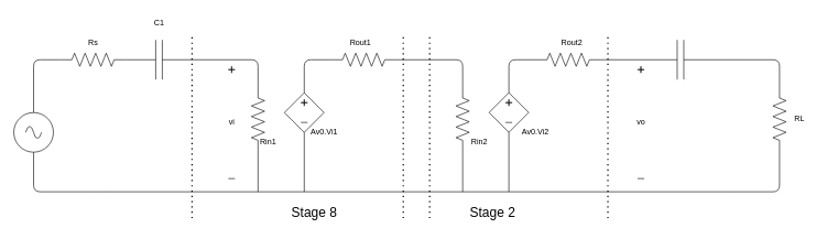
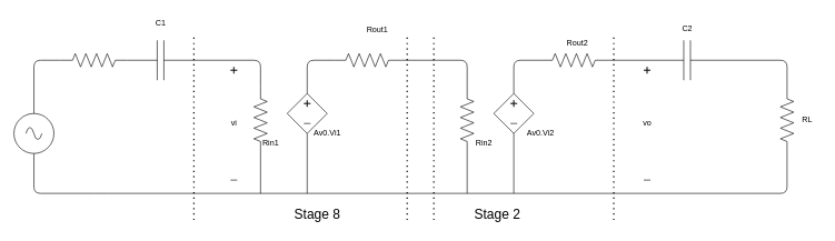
  <mxCell id="0" />
  <mxCell id="1" parent="0" />
  <mxCell id="2" value="" style="pointerEvents=1;verticalLabelPosition=bottom;shadow=0;dashed=0;align=center;html=1;verticalAlign=top;shape=mxgraph.electrical.resistors.resistor_2;direction=south;" vertex="1" parent="1"><mxGeometry x="380" y="130" width="20" height="100" as="geometry" /></mxCell>
  <mxCell id="3" value="" style="group" vertex="1" connectable="0" parent="1"><mxGeometry x="430" y="140" width="60" height="60" as="geometry" /></mxCell>
  <mxCell id="4" value="" style="pointerEvents=1;verticalLabelPosition=bottom;shadow=0;dashed=0;align=center;html=1;verticalAlign=top;shape=mxgraph.electrical.signal_sources.source;aspect=fixed;points=[[0.5,0,0],[1,0.5,0],[0.5,1,0],[0,0.5,0]];elSignalType=none;elSourceType=dependent;" vertex="1" parent="3"><mxGeometry width="60" height="60" as="geometry" /></mxCell>
  <mxCell id="5" value="" style="shape=cross;whiteSpace=wrap;html=1;size=0;" vertex="1" parent="3"><mxGeometry x="25" y="10" width="10" height="10" as="geometry" /></mxCell>
  <mxCell id="6" value="" style="endArrow=none;html=1;" edge="1" parent="3"><mxGeometry width="50" height="50" relative="1" as="geometry"><mxPoint x="25" y="45" as="sourcePoint" /><mxPoint x="35" y="45" as="targetPoint" /></mxGeometry></mxCell>
  <mxCell id="7" value="" style="shape=cross;whiteSpace=wrap;html=1;size=0;" vertex="1" parent="3"><mxGeometry x="-85" y="-40" width="10" height="10" as="geometry" /></mxCell>
  <mxCell id="8" value="" style="shape=cross;whiteSpace=wrap;html=1;size=0;" vertex="1" parent="3"><mxGeometry x="535" y="-40" width="10" height="10" as="geometry" /></mxCell>
  <mxCell id="9" value="" style="pointerEvents=1;verticalLabelPosition=bottom;shadow=0;dashed=0;align=center;html=1;verticalAlign=top;shape=mxgraph.electrical.resistors.resistor_2;direction=west;" vertex="1" parent="1"><mxGeometry x="500" y="80" width="100" height="20" as="geometry" /></mxCell>
  <mxCell id="10" value="" style="endArrow=none;html=1;exitX=1;exitY=0.5;exitDx=0;exitDy=0;exitPerimeter=0;entryX=0;entryY=0.5;entryDx=0;entryDy=0;entryPerimeter=0;" edge="1" parent="1" target="2"><mxGeometry width="50" height="50" relative="1" as="geometry"><mxPoint x="290" y="90" as="sourcePoint" /><mxPoint x="410" y="10" as="targetPoint" /><Array as="points"><mxPoint x="390" y="90" /></Array></mxGeometry></mxCell>
  <mxCell id="11" value="" style="endArrow=none;html=1;exitX=0.5;exitY=0;exitDx=0;exitDy=0;exitPerimeter=0;entryX=1;entryY=0.5;entryDx=0;entryDy=0;entryPerimeter=0;" edge="1" parent="1" source="4" target="9"><mxGeometry width="50" height="50" relative="1" as="geometry"><mxPoint x="310" y="60" as="sourcePoint" /><mxPoint x="360" y="10" as="targetPoint" /><Array as="points"><mxPoint x="460" y="90" /></Array></mxGeometry></mxCell>
  <mxCell id="12" value="" style="endArrow=none;html=1;entryX=0.5;entryY=1;entryDx=0;entryDy=0;entryPerimeter=0;" edge="1" parent="1" target="4"><mxGeometry width="50" height="50" relative="1" as="geometry"><mxPoint x="460" y="290" as="sourcePoint" /><mxPoint x="480" y="210" as="targetPoint" /></mxGeometry></mxCell>
  <mxCell id="13" value="" style="endArrow=none;html=1;entryX=1;entryY=0.5;entryDx=0;entryDy=0;entryPerimeter=0;" edge="1" parent="1" target="2"><mxGeometry width="50" height="50" relative="1" as="geometry"><mxPoint x="390" y="290" as="sourcePoint" /><mxPoint x="470" y="210" as="targetPoint" /></mxGeometry></mxCell>
  <mxCell id="14" value="" style="pointerEvents=1;verticalLabelPosition=bottom;shadow=0;dashed=0;align=center;html=1;verticalAlign=top;shape=mxgraph.electrical.resistors.resistor_2;direction=south;" vertex="1" parent="1"><mxGeometry x="690" y="130" width="20" height="100" as="geometry" /></mxCell>
  <mxCell id="15" value="" style="group" vertex="1" connectable="0" parent="1"><mxGeometry x="740" y="140" width="60" height="60" as="geometry" /></mxCell>
  <mxCell id="16" value="" style="pointerEvents=1;verticalLabelPosition=bottom;shadow=0;dashed=0;align=center;html=1;verticalAlign=top;shape=mxgraph.electrical.signal_sources.source;aspect=fixed;points=[[0.5,0,0],[1,0.5,0],[0.5,1,0],[0,0.5,0]];elSignalType=none;elSourceType=dependent;" vertex="1" parent="15"><mxGeometry width="60" height="60" as="geometry" /></mxCell>
  <mxCell id="17" value="" style="shape=cross;whiteSpace=wrap;html=1;size=0;" vertex="1" parent="15"><mxGeometry x="25" y="10" width="10" height="10" as="geometry" /></mxCell>
  <mxCell id="18" value="" style="endArrow=none;html=1;" edge="1" parent="15"><mxGeometry width="50" height="50" relative="1" as="geometry"><mxPoint x="25" y="45" as="sourcePoint" /><mxPoint x="35" y="45" as="targetPoint" /></mxGeometry></mxCell>
  <mxCell id="19" value="" style="pointerEvents=1;verticalLabelPosition=bottom;shadow=0;dashed=0;align=center;html=1;verticalAlign=top;shape=mxgraph.electrical.resistors.resistor_2;direction=west;" vertex="1" parent="1"><mxGeometry x="810" y="80" width="100" height="20" as="geometry" /></mxCell>
  <mxCell id="20" value="" style="endArrow=none;html=1;exitX=1;exitY=0.5;exitDx=0;exitDy=0;exitPerimeter=0;entryX=0;entryY=0.5;entryDx=0;entryDy=0;entryPerimeter=0;" edge="1" parent="1" target="14"><mxGeometry width="50" height="50" relative="1" as="geometry"><mxPoint x="600" y="90" as="sourcePoint" /><mxPoint x="720" y="10" as="targetPoint" /><Array as="points"><mxPoint x="700" y="90" /></Array></mxGeometry></mxCell>
  <mxCell id="21" value="" style="endArrow=none;html=1;exitX=0.5;exitY=0;exitDx=0;exitDy=0;exitPerimeter=0;entryX=1;entryY=0.5;entryDx=0;entryDy=0;entryPerimeter=0;" edge="1" parent="1" source="16" target="19"><mxGeometry width="50" height="50" relative="1" as="geometry"><mxPoint x="620" y="60" as="sourcePoint" /><mxPoint x="670" y="10" as="targetPoint" /><Array as="points"><mxPoint x="770" y="90" /></Array></mxGeometry></mxCell>
  <mxCell id="22" value="" style="endArrow=none;html=1;entryX=0.5;entryY=1;entryDx=0;entryDy=0;entryPerimeter=0;" edge="1" parent="1" target="16"><mxGeometry width="50" height="50" relative="1" as="geometry"><mxPoint x="770" y="290" as="sourcePoint" /><mxPoint x="790" y="210" as="targetPoint" /></mxGeometry></mxCell>
  <mxCell id="23" value="" style="endArrow=none;html=1;entryX=1;entryY=0.5;entryDx=0;entryDy=0;entryPerimeter=0;" edge="1" parent="1" target="14"><mxGeometry width="50" height="50" relative="1" as="geometry"><mxPoint x="700" y="290" as="sourcePoint" /><mxPoint x="780" y="210" as="targetPoint" /></mxGeometry></mxCell>
  <mxCell id="24" value="" style="endArrow=none;dashed=1;html=1;dashPattern=1 3;strokeWidth=2;" edge="1" parent="1"><mxGeometry width="50" height="50" relative="1" as="geometry"><mxPoint x="290" y="330" as="sourcePoint" /><mxPoint x="290" y="50" as="targetPoint" /></mxGeometry></mxCell>
  <mxCell id="25" value="" style="endArrow=none;dashed=1;html=1;dashPattern=1 3;strokeWidth=2;" edge="1" parent="1"><mxGeometry width="50" height="50" relative="1" as="geometry"><mxPoint x="610" y="330" as="sourcePoint" /><mxPoint x="610" y="50" as="targetPoint" /></mxGeometry></mxCell>
  <mxCell id="26" value="" style="endArrow=none;dashed=1;html=1;dashPattern=1 3;strokeWidth=2;" edge="1" parent="1"><mxGeometry width="50" height="50" relative="1" as="geometry"><mxPoint x="650" y="330" as="sourcePoint" /><mxPoint x="650" y="50" as="targetPoint" /></mxGeometry></mxCell>
  <mxCell id="27" value="" style="endArrow=none;dashed=1;html=1;dashPattern=1 3;strokeWidth=2;" edge="1" parent="1"><mxGeometry width="50" height="50" relative="1" as="geometry"><mxPoint x="920" y="330" as="sourcePoint" /><mxPoint x="920" y="50" as="targetPoint" /></mxGeometry></mxCell>
  <mxCell id="28" value="&lt;font style=&quot;font-size: 20px;&quot;&gt;Stage 8&lt;/font&gt;" style="text;html=1;align=center;verticalAlign=middle;resizable=0;points=[];autosize=1;strokeColor=none;fillColor=none;" vertex="1" parent="1"><mxGeometry x="430" y="300" width="90" height="40" as="geometry" /></mxCell>
  <mxCell id="29" value="&lt;font style=&quot;font-size: 20px;&quot;&gt;Stage 2&lt;/font&gt;" style="text;html=1;align=center;verticalAlign=middle;resizable=0;points=[];autosize=1;strokeColor=none;fillColor=none;" vertex="1" parent="1"><mxGeometry x="700" y="300" width="90" height="40" as="geometry" /></mxCell>
  <mxCell id="30" value="Rin1" style="text;html=1;align=center;verticalAlign=middle;resizable=0;points=[];autosize=1;strokeColor=none;fillColor=none;" vertex="1" parent="1"><mxGeometry x="380" y="200" width="50" height="30" as="geometry" /></mxCell>
- <mxCell id="31" value="Rout1" style="text;html=1;align=center;verticalAlign=middle;resizable=0;points=[];autosize=1;strokeColor=none;fillColor=none;" vertex="1" parent="1"><mxGeometry x="515" y="50" width="60" height="30" as="geometry" /></mxCell>
+ <mxCell id="31" value="Rout1" style="text;html=1;align=center;verticalAlign=middle;resizable=0;points=[];autosize=1;strokeColor=none;fillColor=none;" vertex="1" parent="1"><mxGeometry x="535" y="30" width="60" height="30" as="geometry" /></mxCell>
  <mxCell id="32" value="Av0.Vi1" style="text;html=1;align=center;verticalAlign=middle;resizable=0;points=[];autosize=1;strokeColor=none;fillColor=none;" vertex="1" parent="1"><mxGeometry x="460" y="185" width="60" height="30" as="geometry" /></mxCell>
  <mxCell id="33" value="vi" style="text;html=1;align=center;verticalAlign=middle;resizable=0;points=[];autosize=1;strokeColor=none;fillColor=none;" vertex="1" parent="1"><mxGeometry x="335" y="170" width="30" height="30" as="geometry" /></mxCell>
  <mxCell id="34" value="" style="endArrow=none;html=1;" edge="1" parent="1"><mxGeometry width="50" height="50" relative="1" as="geometry"><mxPoint x="345" y="270" as="sourcePoint" /><mxPoint x="355" y="270" as="targetPoint" /></mxGeometry></mxCell>
  <mxCell id="35" value="Rin2" style="text;html=1;align=center;verticalAlign=middle;resizable=0;points=[];autosize=1;strokeColor=none;fillColor=none;" vertex="1" parent="1"><mxGeometry x="700" y="200" width="50" height="30" as="geometry" /></mxCell>
  <mxCell id="36" value="Av0.Vi2" style="text;html=1;align=center;verticalAlign=middle;resizable=0;points=[];autosize=1;strokeColor=none;fillColor=none;" vertex="1" parent="1"><mxGeometry x="780" y="185" width="60" height="30" as="geometry" /></mxCell>
  <mxCell id="37" value="Rout2" style="text;html=1;align=center;verticalAlign=middle;resizable=0;points=[];autosize=1;strokeColor=none;fillColor=none;" vertex="1" parent="1"><mxGeometry x="835" y="50" width="60" height="30" as="geometry" /></mxCell>
  <mxCell id="38" value="vo" style="text;html=1;align=center;verticalAlign=middle;resizable=0;points=[];autosize=1;strokeColor=none;fillColor=none;" vertex="1" parent="1"><mxGeometry x="950" y="170" width="40" height="30" as="geometry" /></mxCell>
  <mxCell id="39" value="" style="endArrow=none;html=1;" edge="1" parent="1"><mxGeometry width="50" height="50" relative="1" as="geometry"><mxPoint x="965" y="270" as="sourcePoint" /><mxPoint x="975" y="270" as="targetPoint" /></mxGeometry></mxCell>
  <mxCell id="40" value="" style="endArrow=none;html=1;exitX=1;exitY=0.5;exitDx=0;exitDy=0;exitPerimeter=0;entryX=0;entryY=0.5;entryDx=0;entryDy=0;entryPerimeter=0;" edge="1" parent="1" source="49" target="45"><mxGeometry width="50" height="50" relative="1" as="geometry"><mxPoint x="840" y="110" as="sourcePoint" /><mxPoint x="990" y="90" as="targetPoint" /><Array as="points"><mxPoint x="1110" y="90" /><mxPoint x="1180" y="90" /></Array></mxGeometry></mxCell>
  <mxCell id="41" value="" style="pointerEvents=1;verticalLabelPosition=bottom;shadow=0;dashed=0;align=center;html=1;verticalAlign=top;shape=mxgraph.electrical.resistors.resistor_2;" vertex="1" parent="1"><mxGeometry x="90" y="80" width="100" height="20" as="geometry" /></mxCell>
  <mxCell id="42" value="" style="pointerEvents=1;verticalLabelPosition=bottom;shadow=0;dashed=0;align=center;html=1;verticalAlign=top;shape=mxgraph.electrical.signal_sources.source;aspect=fixed;points=[[0.5,0,0],[1,0.5,0],[0.5,1,0],[0,0.5,0]];elSignalType=ac;" vertex="1" parent="1"><mxGeometry x="20" y="170" width="60" height="60" as="geometry" /></mxCell>
  <mxCell id="43" value="" style="endArrow=none;html=1;exitX=0.5;exitY=0;exitDx=0;exitDy=0;exitPerimeter=0;entryX=0;entryY=0.5;entryDx=0;entryDy=0;entryPerimeter=0;" edge="1" parent="1" source="42" target="41"><mxGeometry width="50" height="50" relative="1" as="geometry"><mxPoint x="-40" y="70" as="sourcePoint" /><mxPoint x="10" y="20" as="targetPoint" /><Array as="points"><mxPoint x="50" y="90" /></Array></mxGeometry></mxCell>
- <mxCell id="44" value="Rs" style="text;html=1;align=center;verticalAlign=middle;resizable=0;points=[];autosize=1;strokeColor=none;fillColor=none;" vertex="1" parent="1"><mxGeometry x="120" y="50" width="40" height="30" as="geometry" /></mxCell>
  <mxCell id="45" value="" style="pointerEvents=1;verticalLabelPosition=bottom;shadow=0;dashed=0;align=center;html=1;verticalAlign=top;shape=mxgraph.electrical.resistors.resistor_2;direction=south;" vertex="1" parent="1"><mxGeometry x="1170" y="130" width="20" height="100" as="geometry" /></mxCell>
  <mxCell id="46" value="RL" style="text;html=1;align=center;verticalAlign=middle;resizable=0;points=[];autosize=1;strokeColor=none;fillColor=none;" vertex="1" parent="1"><mxGeometry x="1190" y="165" width="40" height="30" as="geometry" /></mxCell>
  <mxCell id="47" value="" style="endArrow=none;html=1;exitX=0.5;exitY=1;exitDx=0;exitDy=0;exitPerimeter=0;entryX=1;entryY=0.5;entryDx=0;entryDy=0;entryPerimeter=0;" edge="1" parent="1" source="42" target="45"><mxGeometry width="50" height="50" relative="1" as="geometry"><mxPoint x="470" y="380" as="sourcePoint" /><mxPoint x="520" y="330" as="targetPoint" /><Array as="points"><mxPoint x="50" y="290" /><mxPoint x="150" y="290" /><mxPoint x="1110" y="290" /><mxPoint x="1180" y="290" /></Array></mxGeometry></mxCell>
  <mxCell id="48" value="" style="pointerEvents=1;verticalLabelPosition=bottom;shadow=0;dashed=0;align=center;html=1;verticalAlign=top;shape=mxgraph.electrical.capacitors.capacitor_1;" vertex="1" parent="1"><mxGeometry x="190" y="60" width="100" height="60" as="geometry" /></mxCell>
  <mxCell id="49" value="" style="pointerEvents=1;verticalLabelPosition=bottom;shadow=0;dashed=0;align=center;html=1;verticalAlign=top;shape=mxgraph.electrical.capacitors.capacitor_1;" vertex="1" parent="1"><mxGeometry x="980" y="60" width="100" height="60" as="geometry" /></mxCell>
  <mxCell id="50" value="" style="endArrow=none;html=1;exitX=0;exitY=0.5;exitDx=0;exitDy=0;exitPerimeter=0;entryX=0;entryY=0.5;entryDx=0;entryDy=0;entryPerimeter=0;" edge="1" parent="1" source="19" target="49"><mxGeometry width="50" height="50" relative="1" as="geometry"><mxPoint x="990" y="150" as="sourcePoint" /><mxPoint x="1040" y="100" as="targetPoint" /></mxGeometry></mxCell>
+ <mxCell id="51" value="C2" style="text;html=1;align=center;verticalAlign=middle;resizable=0;points=[];autosize=1;strokeColor=none;fillColor=none;" vertex="1" parent="1"><mxGeometry x="1010" y="28" width="40" height="30" as="geometry" /></mxCell>
  <mxCell id="52" value="C1" style="text;html=1;align=center;verticalAlign=middle;resizable=0;points=[];autosize=1;strokeColor=none;fillColor=none;" vertex="1" parent="1"><mxGeometry x="220" y="20" width="40" height="30" as="geometry" /></mxCell>
